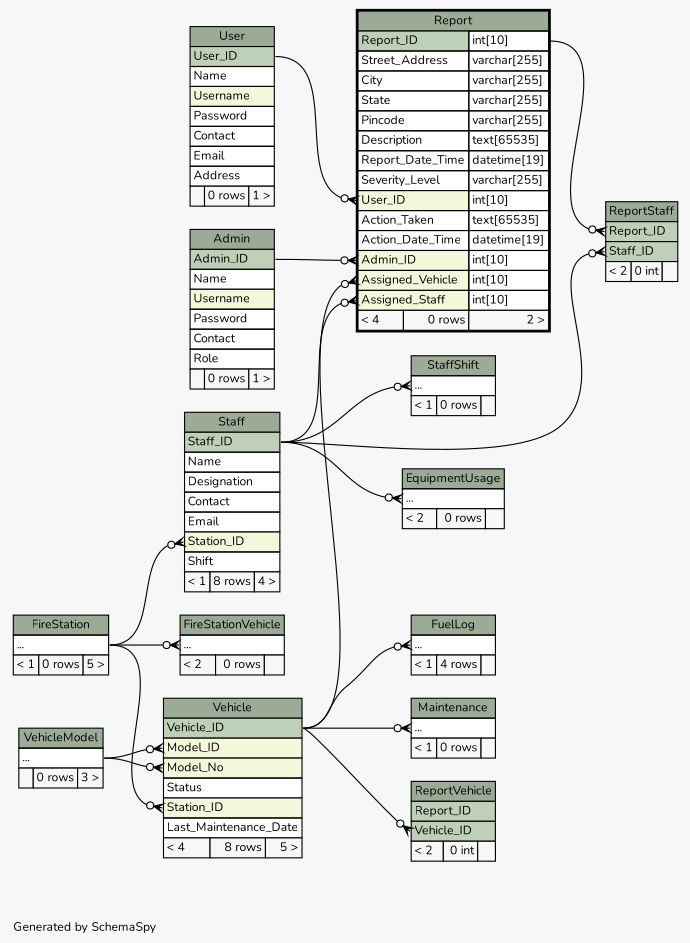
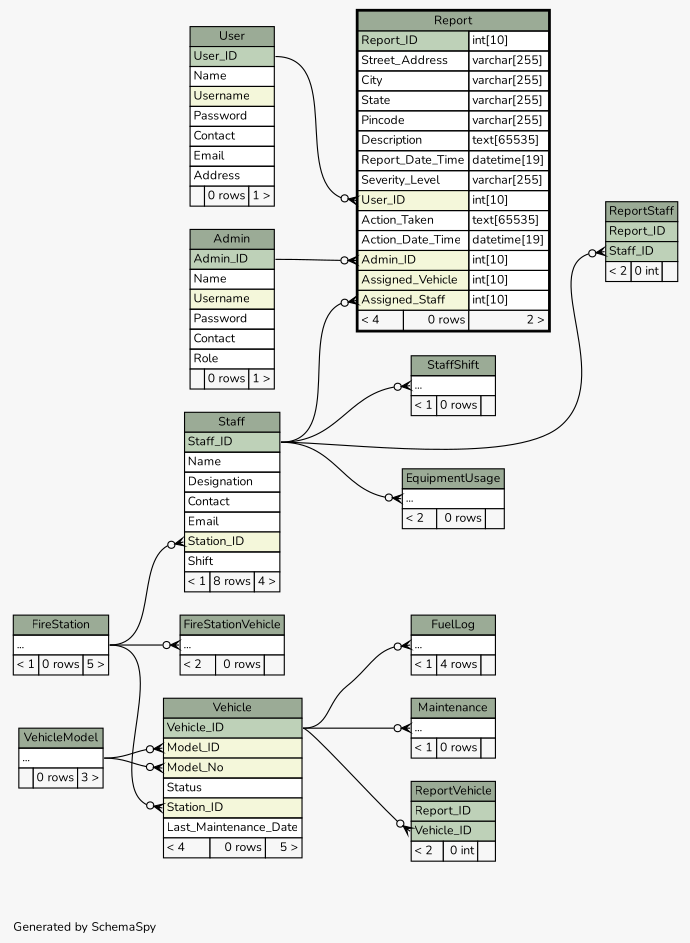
  digraph {
    bgcolor="#f7f7f7"
    fontname=Nunito
    fontsize=11
    label="\nGenerated by SchemaSpy"
    labeljust=l
    nodesep=0.18
    rankdir=RL
    ranksep=0.46
    node [fontname=Nunito fontsize=11 shape=plaintext]
    edge [arrowhead=none arrowsize=0.8 arrowtail=crowodot dir=back fontname=Nunito headport="elipses:e" tailport="elipses:w"]
    n1 [label=<     <TABLE BORDER="0" CELLBORDER="1" CELLSPACING="0" BGCOLOR="#ffffff">       <TR><TD COLSPAN="3" BGCOLOR="#9bab96" ALIGN="CENTER">EquipmentUsage</TD></TR>       <TR><TD PORT="elipses" COLSPAN="3" ALIGN="LEFT">...</TD></TR>       <TR><TD ALIGN="LEFT" BGCOLOR="#f7f7f7">&lt; 2</TD><TD ALIGN="RIGHT" BGCOLOR="#f7f7f7">0 rows</TD><TD ALIGN="RIGHT" BGCOLOR="#f7f7f7">  </TD></TR>     </TABLE>>]
    n2 [label=<     <TABLE BORDER="0" CELLBORDER="1" CELLSPACING="0" BGCOLOR="#ffffff">       <TR><TD COLSPAN="3" BGCOLOR="#9bab96" ALIGN="CENTER">Staff</TD></TR>       <TR><TD PORT="Staff_ID" COLSPAN="3" BGCOLOR="#bed1b8" ALIGN="LEFT">Staff_ID</TD></TR>       <TR><TD PORT="Name" COLSPAN="3" ALIGN="LEFT">Name</TD></TR>       <TR><TD PORT="Designation" COLSPAN="3" ALIGN="LEFT">Designation</TD></TR>       <TR><TD PORT="Contact" COLSPAN="3" ALIGN="LEFT">Contact</TD></TR>       <TR><TD PORT="Email" COLSPAN="3" ALIGN="LEFT">Email</TD></TR>       <TR><TD PORT="Station_ID" COLSPAN="3" BGCOLOR="#f4f7da" ALIGN="LEFT">Station_ID</TD></TR>       <TR><TD PORT="Shift" COLSPAN="3" ALIGN="LEFT">Shift</TD></TR>       <TR><TD ALIGN="LEFT" BGCOLOR="#f7f7f7">&lt; 1</TD><TD ALIGN="RIGHT" BGCOLOR="#f7f7f7">8 rows</TD><TD ALIGN="RIGHT" BGCOLOR="#f7f7f7">4 &gt;</TD></TR>     </TABLE>>]
    n3 [label=<     <TABLE BORDER="0" CELLBORDER="1" CELLSPACING="0" BGCOLOR="#ffffff">       <TR><TD COLSPAN="3" BGCOLOR="#9bab96" ALIGN="CENTER">FireStation</TD></TR>       <TR><TD PORT="elipses" COLSPAN="3" ALIGN="LEFT">...</TD></TR>       <TR><TD ALIGN="LEFT" BGCOLOR="#f7f7f7">&lt; 1</TD><TD ALIGN="RIGHT" BGCOLOR="#f7f7f7">0 rows</TD><TD ALIGN="RIGHT" BGCOLOR="#f7f7f7">5 &gt;</TD></TR>     </TABLE>>]
    n4 [label=<     <TABLE BORDER="0" CELLBORDER="1" CELLSPACING="0" BGCOLOR="#ffffff">       <TR><TD COLSPAN="3" BGCOLOR="#9bab96" ALIGN="CENTER">FireStationVehicle</TD></TR>       <TR><TD PORT="elipses" COLSPAN="3" ALIGN="LEFT">...</TD></TR>       <TR><TD ALIGN="LEFT" BGCOLOR="#f7f7f7">&lt; 2</TD><TD ALIGN="RIGHT" BGCOLOR="#f7f7f7">0 rows</TD><TD ALIGN="RIGHT" BGCOLOR="#f7f7f7">  </TD></TR>     </TABLE>>]
-   n5 [label=<     <TABLE BORDER="0" CELLBORDER="1" CELLSPACING="0" BGCOLOR="#ffffff">       <TR><TD COLSPAN="3" BGCOLOR="#9bab96" ALIGN="CENTER">Vehicle</TD></TR>       <TR><TD PORT="Vehicle_ID" COLSPAN="3" BGCOLOR="#bed1b8" ALIGN="LEFT">Vehicle_ID</TD></TR>       <TR><TD PORT="Model_ID" COLSPAN="3" BGCOLOR="#f4f7da" ALIGN="LEFT">Model_ID</TD></TR>       <TR><TD PORT="Model_No" COLSPAN="3" BGCOLOR="#f4f7da" ALIGN="LEFT">Model_No</TD></TR>       <TR><TD PORT="Status" COLSPAN="3" ALIGN="LEFT">Status</TD></TR>       <TR><TD PORT="Station_ID" COLSPAN="3" BGCOLOR="#f4f7da" ALIGN="LEFT">Station_ID</TD></TR>       <TR><TD PORT="Last_Maintenance_Date" COLSPAN="3" ALIGN="LEFT">Last_Maintenance_Date</TD></TR>       <TR><TD ALIGN="LEFT" BGCOLOR="#f7f7f7">&lt; 4</TD><TD ALIGN="RIGHT" BGCOLOR="#f7f7f7">8 rows</TD><TD ALIGN="RIGHT" BGCOLOR="#f7f7f7">5 &gt;</TD></TR>     </TABLE>>]
+   n5 [label=<     <TABLE BORDER="0" CELLBORDER="1" CELLSPACING="0" BGCOLOR="#ffffff">       <TR><TD COLSPAN="3" BGCOLOR="#9bab96" ALIGN="CENTER">Vehicle</TD></TR>       <TR><TD PORT="Vehicle_ID" COLSPAN="3" BGCOLOR="#bed1b8" ALIGN="LEFT">Vehicle_ID</TD></TR>       <TR><TD PORT="Model_ID" COLSPAN="3" BGCOLOR="#f4f7da" ALIGN="LEFT">Model_ID</TD></TR>       <TR><TD PORT="Model_No" COLSPAN="3" BGCOLOR="#f4f7da" ALIGN="LEFT">Model_No</TD></TR>       <TR><TD PORT="Status" COLSPAN="3" ALIGN="LEFT">Status</TD></TR>       <TR><TD PORT="Station_ID" COLSPAN="3" BGCOLOR="#f4f7da" ALIGN="LEFT">Station_ID</TD></TR>       <TR><TD PORT="Last_Maintenance_Date" COLSPAN="3" ALIGN="LEFT">Last_Maintenance_Date</TD></TR>       <TR><TD ALIGN="LEFT" BGCOLOR="#f7f7f7">&lt; 4</TD><TD ALIGN="RIGHT" BGCOLOR="#f7f7f7">0 rows</TD><TD ALIGN="RIGHT" BGCOLOR="#f7f7f7">5 &gt;</TD></TR>     </TABLE>>]
    n6 [label=<     <TABLE BORDER="0" CELLBORDER="1" CELLSPACING="0" BGCOLOR="#ffffff">       <TR><TD COLSPAN="3" BGCOLOR="#9bab96" ALIGN="CENTER">VehicleModel</TD></TR>       <TR><TD PORT="elipses" COLSPAN="3" ALIGN="LEFT">...</TD></TR>       <TR><TD ALIGN="LEFT" BGCOLOR="#f7f7f7">  </TD><TD ALIGN="RIGHT" BGCOLOR="#f7f7f7">0 rows</TD><TD ALIGN="RIGHT" BGCOLOR="#f7f7f7">3 &gt;</TD></TR>     </TABLE>>]
    n7 [label=<     <TABLE BORDER="0" CELLBORDER="1" CELLSPACING="0" BGCOLOR="#ffffff">       <TR><TD COLSPAN="3" BGCOLOR="#9bab96" ALIGN="CENTER">FuelLog</TD></TR>       <TR><TD PORT="elipses" COLSPAN="3" ALIGN="LEFT">...</TD></TR>       <TR><TD ALIGN="LEFT" BGCOLOR="#f7f7f7">&lt; 1</TD><TD ALIGN="RIGHT" BGCOLOR="#f7f7f7">4 rows</TD><TD ALIGN="RIGHT" BGCOLOR="#f7f7f7">  </TD></TR>     </TABLE>>]
    n8 [label=<     <TABLE BORDER="0" CELLBORDER="1" CELLSPACING="0" BGCOLOR="#ffffff">       <TR><TD COLSPAN="3" BGCOLOR="#9bab96" ALIGN="CENTER">Maintenance</TD></TR>       <TR><TD PORT="elipses" COLSPAN="3" ALIGN="LEFT">...</TD></TR>       <TR><TD ALIGN="LEFT" BGCOLOR="#f7f7f7">&lt; 1</TD><TD ALIGN="RIGHT" BGCOLOR="#f7f7f7">0 rows</TD><TD ALIGN="RIGHT" BGCOLOR="#f7f7f7">  </TD></TR>     </TABLE>>]
    n9 [label=<     <TABLE BORDER="2" CELLBORDER="1" CELLSPACING="0" BGCOLOR="#ffffff">       <TR><TD COLSPAN="3" BGCOLOR="#9bab96" ALIGN="CENTER">Report</TD></TR>       <TR><TD PORT="Report_ID" COLSPAN="2" BGCOLOR="#bed1b8" ALIGN="LEFT">Report_ID</TD><TD PORT="Report_ID.type" ALIGN="LEFT">int[10]</TD></TR>       <TR><TD PORT="Street_Address" COLSPAN="2" ALIGN="LEFT">Street_Address</TD><TD PORT="Street_Address.type" ALIGN="LEFT">varchar[255]</TD></TR>       <TR><TD PORT="City" COLSPAN="2" ALIGN="LEFT">City</TD><TD PORT="City.type" ALIGN="LEFT">varchar[255]</TD></TR>       <TR><TD PORT="State" COLSPAN="2" ALIGN="LEFT">State</TD><TD PORT="State.type" ALIGN="LEFT">varchar[255]</TD></TR>       <TR><TD PORT="Pincode" COLSPAN="2" ALIGN="LEFT">Pincode</TD><TD PORT="Pincode.type" ALIGN="LEFT">varchar[255]</TD></TR>       <TR><TD PORT="Description" COLSPAN="2" ALIGN="LEFT">Description</TD><TD PORT="Description.type" ALIGN="LEFT">text[65535]</TD></TR>       <TR><TD PORT="Report_Date_Time" COLSPAN="2" ALIGN="LEFT">Report_Date_Time</TD><TD PORT="Report_Date_Time.type" ALIGN="LEFT">datetime[19]</TD></TR>       <TR><TD PORT="Severity_Level" COLSPAN="2" ALIGN="LEFT">Severity_Level</TD><TD PORT="Severity_Level.type" ALIGN="LEFT">varchar[255]</TD></TR>       <TR><TD PORT="User_ID" COLSPAN="2" BGCOLOR="#f4f7da" ALIGN="LEFT">User_ID</TD><TD PORT="User_ID.type" ALIGN="LEFT">int[10]</TD></TR>       <TR><TD PORT="Action_Taken" COLSPAN="2" ALIGN="LEFT">Action_Taken</TD><TD PORT="Action_Taken.type" ALIGN="LEFT">text[65535]</TD></TR>       <TR><TD PORT="Action_Date_Time" COLSPAN="2" ALIGN="LEFT">Action_Date_Time</TD><TD PORT="Action_Date_Time.type" ALIGN="LEFT">datetime[19]</TD></TR>       <TR><TD PORT="Admin_ID" COLSPAN="2" BGCOLOR="#f4f7da" ALIGN="LEFT">Admin_ID</TD><TD PORT="Admin_ID.type" ALIGN="LEFT">int[10]</TD></TR>       <TR><TD PORT="Assigned_Vehicle" COLSPAN="2" BGCOLOR="#f4f7da" ALIGN="LEFT">Assigned_Vehicle</TD><TD PORT="Assigned_Vehicle.type" ALIGN="LEFT">int[10]</TD></TR>       <TR><TD PORT="Assigned_Staff" COLSPAN="2" BGCOLOR="#f4f7da" ALIGN="LEFT">Assigned_Staff</TD><TD PORT="Assigned_Staff.type" ALIGN="LEFT">int[10]</TD></TR>       <TR><TD ALIGN="LEFT" BGCOLOR="#f7f7f7">&lt; 4</TD><TD ALIGN="RIGHT" BGCOLOR="#f7f7f7">0 rows</TD><TD ALIGN="RIGHT" BGCOLOR="#f7f7f7">2 &gt;</TD></TR>     </TABLE>>]
    n10 [label=<     <TABLE BORDER="0" CELLBORDER="1" CELLSPACING="0" BGCOLOR="#ffffff">       <TR><TD COLSPAN="3" BGCOLOR="#9bab96" ALIGN="CENTER">Admin</TD></TR>       <TR><TD PORT="Admin_ID" COLSPAN="3" BGCOLOR="#bed1b8" ALIGN="LEFT">Admin_ID</TD></TR>       <TR><TD PORT="Name" COLSPAN="3" ALIGN="LEFT">Name</TD></TR>       <TR><TD PORT="Username" COLSPAN="3" BGCOLOR="#f4f7da" ALIGN="LEFT">Username</TD></TR>       <TR><TD PORT="Password" COLSPAN="3" ALIGN="LEFT">Password</TD></TR>       <TR><TD PORT="Contact" COLSPAN="3" ALIGN="LEFT">Contact</TD></TR>       <TR><TD PORT="Role" COLSPAN="3" ALIGN="LEFT">Role</TD></TR>       <TR><TD ALIGN="LEFT" BGCOLOR="#f7f7f7">  </TD><TD ALIGN="RIGHT" BGCOLOR="#f7f7f7">0 rows</TD><TD ALIGN="RIGHT" BGCOLOR="#f7f7f7">1 &gt;</TD></TR>     </TABLE>>]
    n11 [label=<     <TABLE BORDER="0" CELLBORDER="1" CELLSPACING="0" BGCOLOR="#ffffff">       <TR><TD COLSPAN="3" BGCOLOR="#9bab96" ALIGN="CENTER">User</TD></TR>       <TR><TD PORT="User_ID" COLSPAN="3" BGCOLOR="#bed1b8" ALIGN="LEFT">User_ID</TD></TR>       <TR><TD PORT="Name" COLSPAN="3" ALIGN="LEFT">Name</TD></TR>       <TR><TD PORT="Username" COLSPAN="3" BGCOLOR="#f4f7da" ALIGN="LEFT">Username</TD></TR>       <TR><TD PORT="Password" COLSPAN="3" ALIGN="LEFT">Password</TD></TR>       <TR><TD PORT="Contact" COLSPAN="3" ALIGN="LEFT">Contact</TD></TR>       <TR><TD PORT="Email" COLSPAN="3" ALIGN="LEFT">Email</TD></TR>       <TR><TD PORT="Address" COLSPAN="3" ALIGN="LEFT">Address</TD></TR>       <TR><TD ALIGN="LEFT" BGCOLOR="#f7f7f7">  </TD><TD ALIGN="RIGHT" BGCOLOR="#f7f7f7">0 rows</TD><TD ALIGN="RIGHT" BGCOLOR="#f7f7f7">1 &gt;</TD></TR>     </TABLE>>]
    n12 [label=<     <TABLE BORDER="0" CELLBORDER="1" CELLSPACING="0" BGCOLOR="#ffffff">       <TR><TD COLSPAN="3" BGCOLOR="#9bab96" ALIGN="CENTER">ReportStaff</TD></TR>       <TR><TD PORT="Report_ID" COLSPAN="3" BGCOLOR="#bed1b8" ALIGN="LEFT">Report_ID</TD></TR>       <TR><TD PORT="Staff_ID" COLSPAN="3" BGCOLOR="#bed1b8" ALIGN="LEFT">Staff_ID</TD></TR>       <TR><TD ALIGN="LEFT" BGCOLOR="#f7f7f7">&lt; 2</TD><TD ALIGN="RIGHT" BGCOLOR="#f7f7f7">0 int</TD><TD ALIGN="RIGHT" BGCOLOR="#f7f7f7">  </TD></TR>     </TABLE>>]
    n13 [label=<     <TABLE BORDER="0" CELLBORDER="1" CELLSPACING="0" BGCOLOR="#ffffff">       <TR><TD COLSPAN="3" BGCOLOR="#9bab96" ALIGN="CENTER">ReportVehicle</TD></TR>       <TR><TD PORT="Report_ID" COLSPAN="3" BGCOLOR="#bed1b8" ALIGN="LEFT">Report_ID</TD></TR>       <TR><TD PORT="Vehicle_ID" COLSPAN="3" BGCOLOR="#bed1b8" ALIGN="LEFT">Vehicle_ID</TD></TR>       <TR><TD ALIGN="LEFT" BGCOLOR="#f7f7f7">&lt; 2</TD><TD ALIGN="RIGHT" BGCOLOR="#f7f7f7">0 int</TD><TD ALIGN="RIGHT" BGCOLOR="#f7f7f7">  </TD></TR>     </TABLE>>]
    n14 [label=<     <TABLE BORDER="0" CELLBORDER="1" CELLSPACING="0" BGCOLOR="#ffffff">       <TR><TD COLSPAN="3" BGCOLOR="#9bab96" ALIGN="CENTER">StaffShift</TD></TR>       <TR><TD PORT="elipses" COLSPAN="3" ALIGN="LEFT">...</TD></TR>       <TR><TD ALIGN="LEFT" BGCOLOR="#f7f7f7">&lt; 1</TD><TD ALIGN="RIGHT" BGCOLOR="#f7f7f7">0 rows</TD><TD ALIGN="RIGHT" BGCOLOR="#f7f7f7">  </TD></TR>     </TABLE>>]
    n1 -> n2 [headport="Staff_ID:e"]
    n2 -> n3 [tailport="Station_ID:w"]
    n4 -> n3
    n5 -> n3 [tailport="Station_ID:w"]
    n5 -> n6 [tailport="Model_ID:w"]
    n5 -> n6 [tailport="Model_No:w"]
    n7 -> n5 [headport="Vehicle_ID:e"]
    n8 -> n5 [headport="Vehicle_ID:e"]
    n9 -> n2 [headport="Staff_ID:e" tailport="Assigned_Staff:w"]
-   n9 -> n5 [headport="Vehicle_ID:e" tailport="Assigned_Vehicle:w"]
    n9 -> n10 [headport="Admin_ID:e" tailport="Admin_ID:w"]
    n9 -> n11 [headport="User_ID:e" tailport="User_ID:w"]
    n12 -> n2 [headport="Staff_ID:e" tailport="Staff_ID:w"]
-   n12 -> n9 [headport="Report_ID.type:e" tailport="Report_ID:w"]
    n13 -> n5 [headport="Vehicle_ID:e" tailport="Vehicle_ID:w"]
    n14 -> n2 [headport="Staff_ID:e"]
  }
